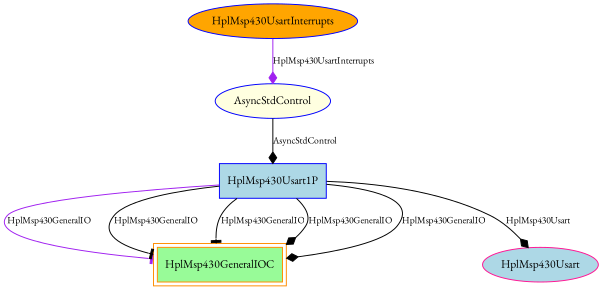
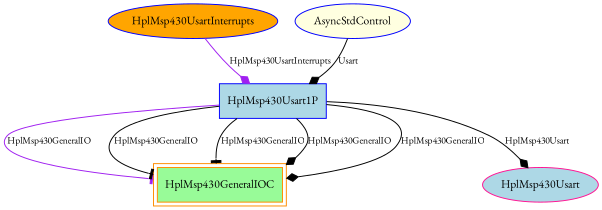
  digraph {
    fontname="EB Garamond"
    node [color=blue fillcolor=lightblue fontname="EB Garamond" fontsize=12 shape=ellipse style=filled]
    edge [arrowhead=diamond color=black fontname="EB Garamond" fontsize=10]
    n1 [fillcolor=orange label=HplMsp430UsartInterrupts]
    HplMsp430Usart1P [shape=box]
    HplMsp430GeneralIOC [color=darkorange fillcolor=palegreen peripheries=2 shape=box]
    n4 [color=deeppink label=HplMsp430Usart]
    n5 [fillcolor=lightyellow label=AsyncStdControl]
-   n1 -> n5 [color=purple label=HplMsp430UsartInterrupts]
+   n1 -> HplMsp430Usart1P [color=purple label=HplMsp430UsartInterrupts]
    HplMsp430Usart1P -> HplMsp430GeneralIOC [arrowhead=tee color=purple label=HplMsp430GeneralIO]
    HplMsp430Usart1P -> HplMsp430GeneralIOC [arrowhead=tee label=HplMsp430GeneralIO]
    HplMsp430Usart1P -> HplMsp430GeneralIOC [arrowhead=tee label=HplMsp430GeneralIO]
    HplMsp430Usart1P -> HplMsp430GeneralIOC [label=HplMsp430GeneralIO]
    HplMsp430Usart1P -> HplMsp430GeneralIOC [label=HplMsp430GeneralIO]
    HplMsp430Usart1P -> n4 [label=HplMsp430Usart]
-   n5 -> HplMsp430Usart1P [label=AsyncStdControl]
+   n5 -> HplMsp430Usart1P [label=Usart]
  }
